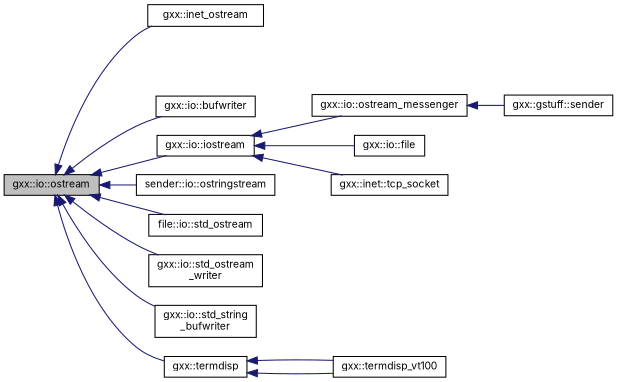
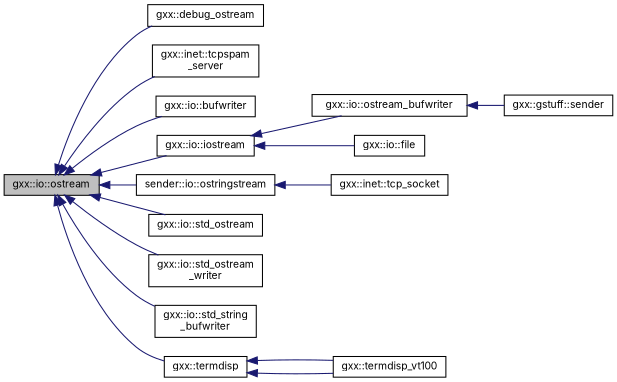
  digraph {
    fontname=Inter
    rankdir=LR
    node [color=black fillcolor=white fontname=Inter fontsize=10 shape=record style=filled]
    edge [color=midnightblue dir=back fontname=Inter fontsize=10 labelfontname=Helvetica labelfontsize=10 style=solid]
    n1 [fillcolor=grey75 fontcolor=black height=0.2 label="gxx::io::ostream" width=0.4]
-   n2 [height=0.2 label="gxx::inet_ostream" width=0.4]
+   n2 [height=0.2 label="gxx::debug_ostream" width=0.4]
+   n3 [height=0.2 label="gxx::inet::tcpspam\l_server" width=0.4]
    n4 [height=0.2 label="gxx::io::bufwriter" width=0.4]
    n5 [height=0.2 label="gxx::io::iostream" width=0.4]
    n6 [height=0.2 label="sender::io::ostringstream" width=0.4]
-   n7 [height=0.2 label="file::io::std_ostream" width=0.4]
+   n7 [height=0.2 label="gxx::io::std_ostream" width=0.4]
    n8 [height=0.2 label="gxx::io::std_ostream\l_writer" width=0.4]
    n9 [height=0.2 label="gxx::io::std_string\l_bufwriter" width=0.4]
    n10 [height=0.2 label="gxx::termdisp" width=0.4]
-   n11 [height=0.2 label="gxx::io::ostream_messenger" width=0.4]
+   n11 [height=0.2 label="gxx::io::ostream_bufwriter" width=0.4]
    n12 [height=0.2 label="gxx::inet::tcp_socket" width=0.4]
    n13 [height=0.2 label="gxx::io::file" width=0.4]
    n14 [height=0.2 label="gxx::gstuff::sender" width=0.4]
    n15 [height=0.2 label="gxx::termdisp_vt100" width=0.4]
    n1 -> n2
+   n1 -> n3
    n1 -> n4
    n1 -> n5
    n1 -> n6
    n1 -> n7
    n1 -> n8
    n1 -> n9
    n1 -> n10
    n5 -> n11
-   n5 -> n12
+   n6 -> n12
    n5 -> n13
    n10 -> n15
    n10 -> n15
    n11 -> n14
  }
